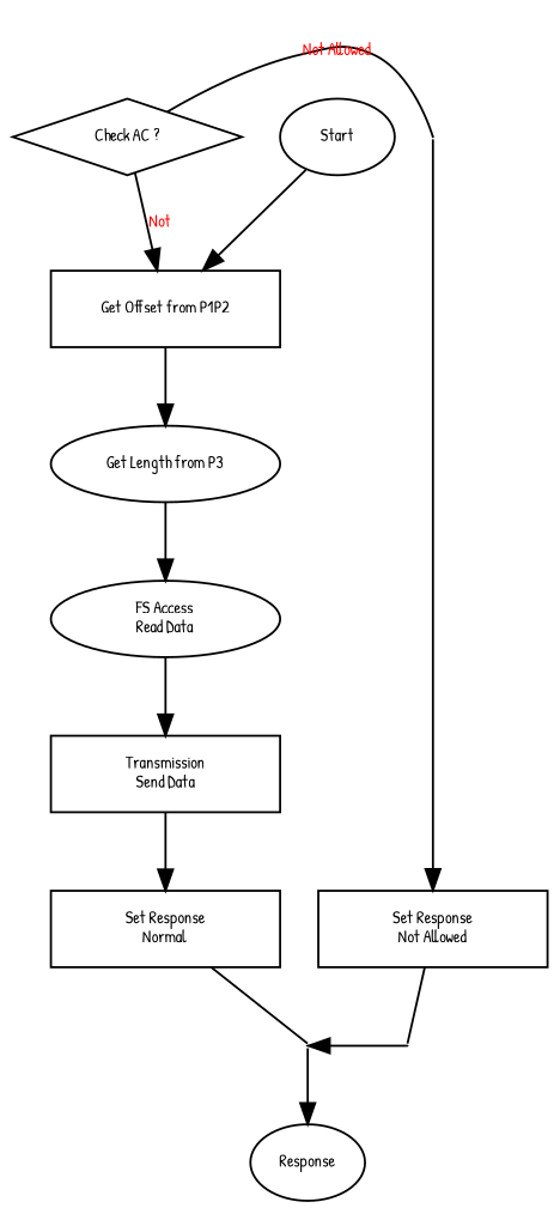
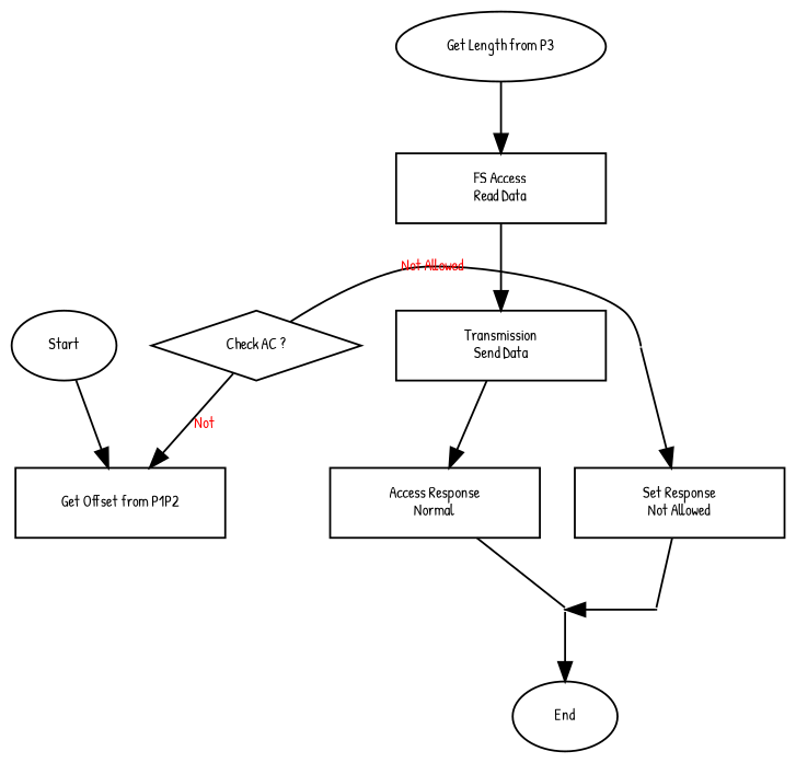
  digraph {
    fontname="Patrick Hand"
    node [fixedsize=true fontname="Patrick Hand" fontsize=8 shape=box]
    edge [fontcolor=Red fontname="Patrick Hand" fontsize=8]
-   n1 [label="Set Response\nNormal" width=1.5]
+   n1 [label="Access Response\nNormal" width=1.5]
    n2 [label="Set Response\nNot Allowed" width=1.5]
    n3 [label="Check AC ?" shape=diamond width=1.5]
    n4 [label="." shape=point width=0 fixedsize=""]
    n5 [label="." shape=point width=0 fixedsize=""]
    n6 [label="." shape=point width=0 fixedsize=""]
    n7 [label="Get Offset from P1P2" width=1.5]
-   n8 [label=Response shape=oval fixedsize=""]
+   n8 [label=End shape=oval fixedsize=""]
    n9 [label=Start shape=oval fixedsize=""]
    n10 [label="Get Length from P3" shape=ellipse width=1.5]
-   n11 [label="FS Access\nRead Data" shape=ellipse width=1.5]
+   n11 [label="FS Access\nRead Data" width=1.5]
    n12 [label="Transmission\nSend Data" width=1.5]
    subgraph sub_1 {
      rank=same
      n1
      n2
    }
    subgraph sub_2 {
      rank=same
      n3
      n4
    }
    subgraph sub_3 {
      rank=same
      n5
      n6
    }
    n1 -> n5 [arrowhead=none]
    n2 -> n6 [arrowhead=none]
    n3 -> n4 [arrowhead=none label="Not Allowed"]
    n3 -> n7 [label=Not]
    n4 -> n2
    n5 -> n6 [dir=back]
    n5 -> n8
-   n7 -> n10
    n9 -> n7
    n10 -> n11
    n11 -> n12
    n12 -> n1
  }
